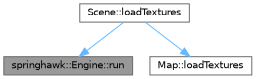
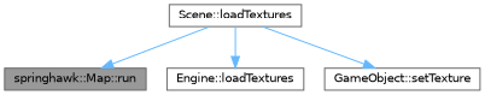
  digraph {
    rankdir=TB
    node [color=grey40 fillcolor=white fontname=Helvetica fontsize=10 shape=box style=filled]
    edge [color=steelblue1 fontname=Helvetica fontsize=10 labelfontname=Helvetica labelfontsize=10 style=solid]
-   n1 [color=gray40 fillcolor=grey60 fontcolor=black height=0.2 label="springhawk::Engine::run" width=0.4]
+   n1 [color=gray40 fillcolor=grey60 fontcolor=black height=0.2 label="springhawk::Map::run" width=0.4]
    n2 [height=0.2 label="Scene::loadTextures" width=0.4]
-   n3 [height=0.2 label="Map::loadTextures" width=0.4]
+   n3 [height=0.2 label="Engine::loadTextures" width=0.4]
+   n4 [height=0.2 label="GameObject::setTexture" width=0.4]
    n2 -> n1
    n2 -> n3
+   n2 -> n4
  }
